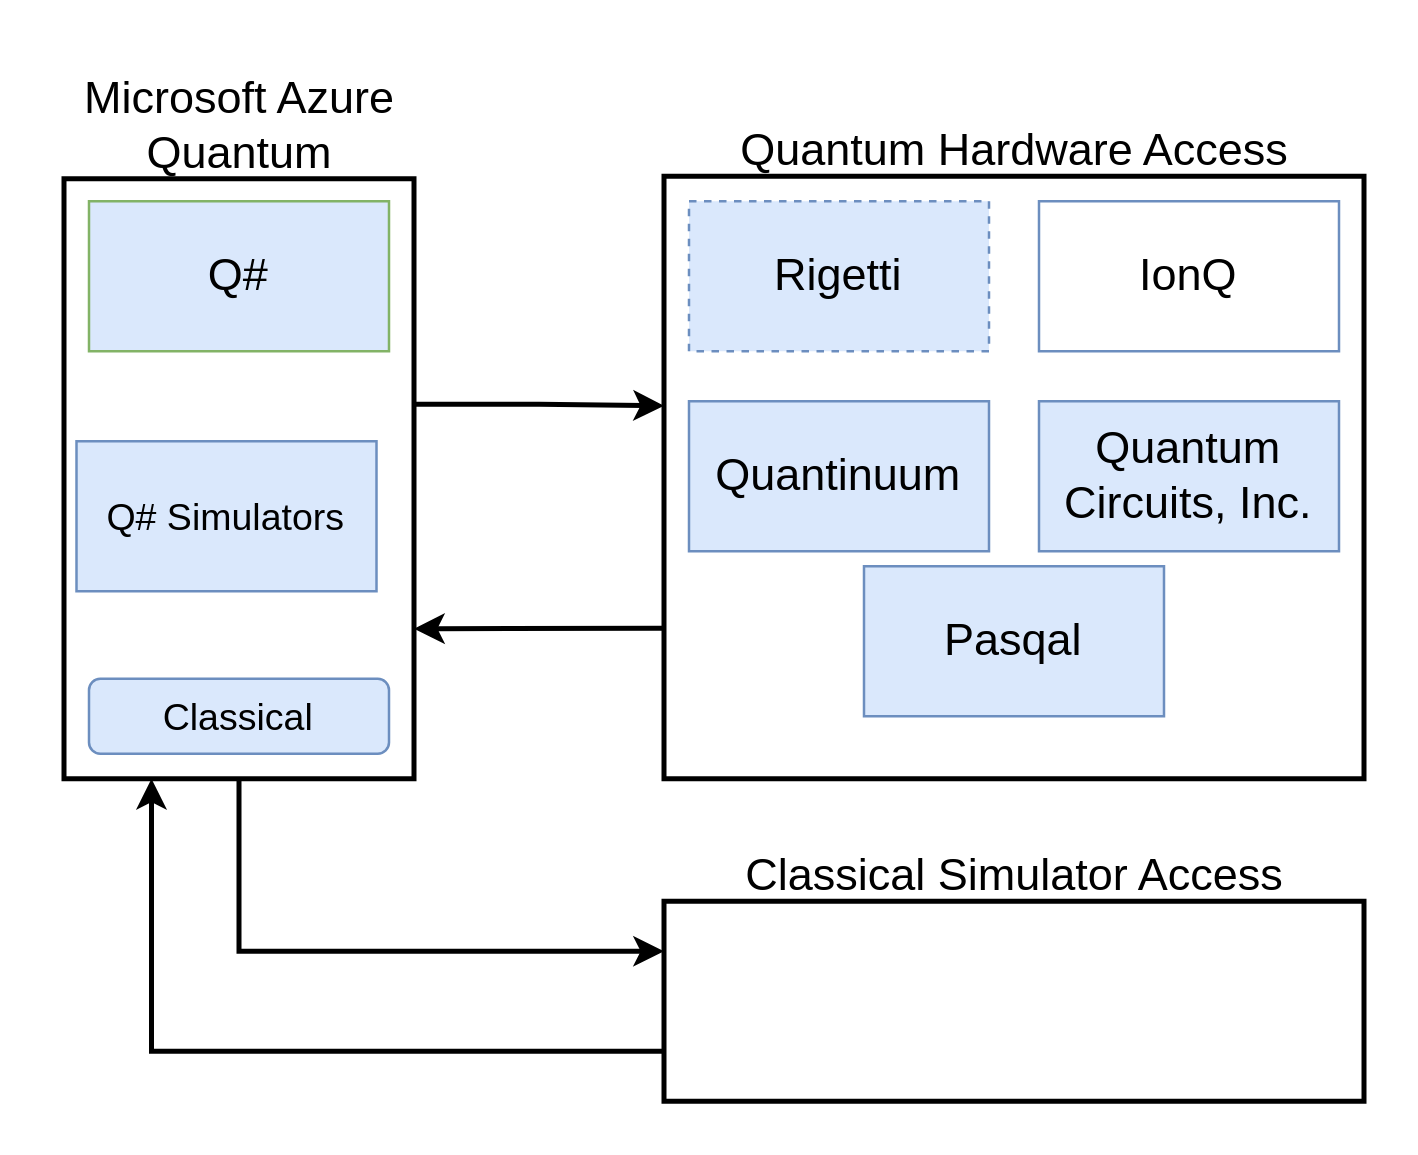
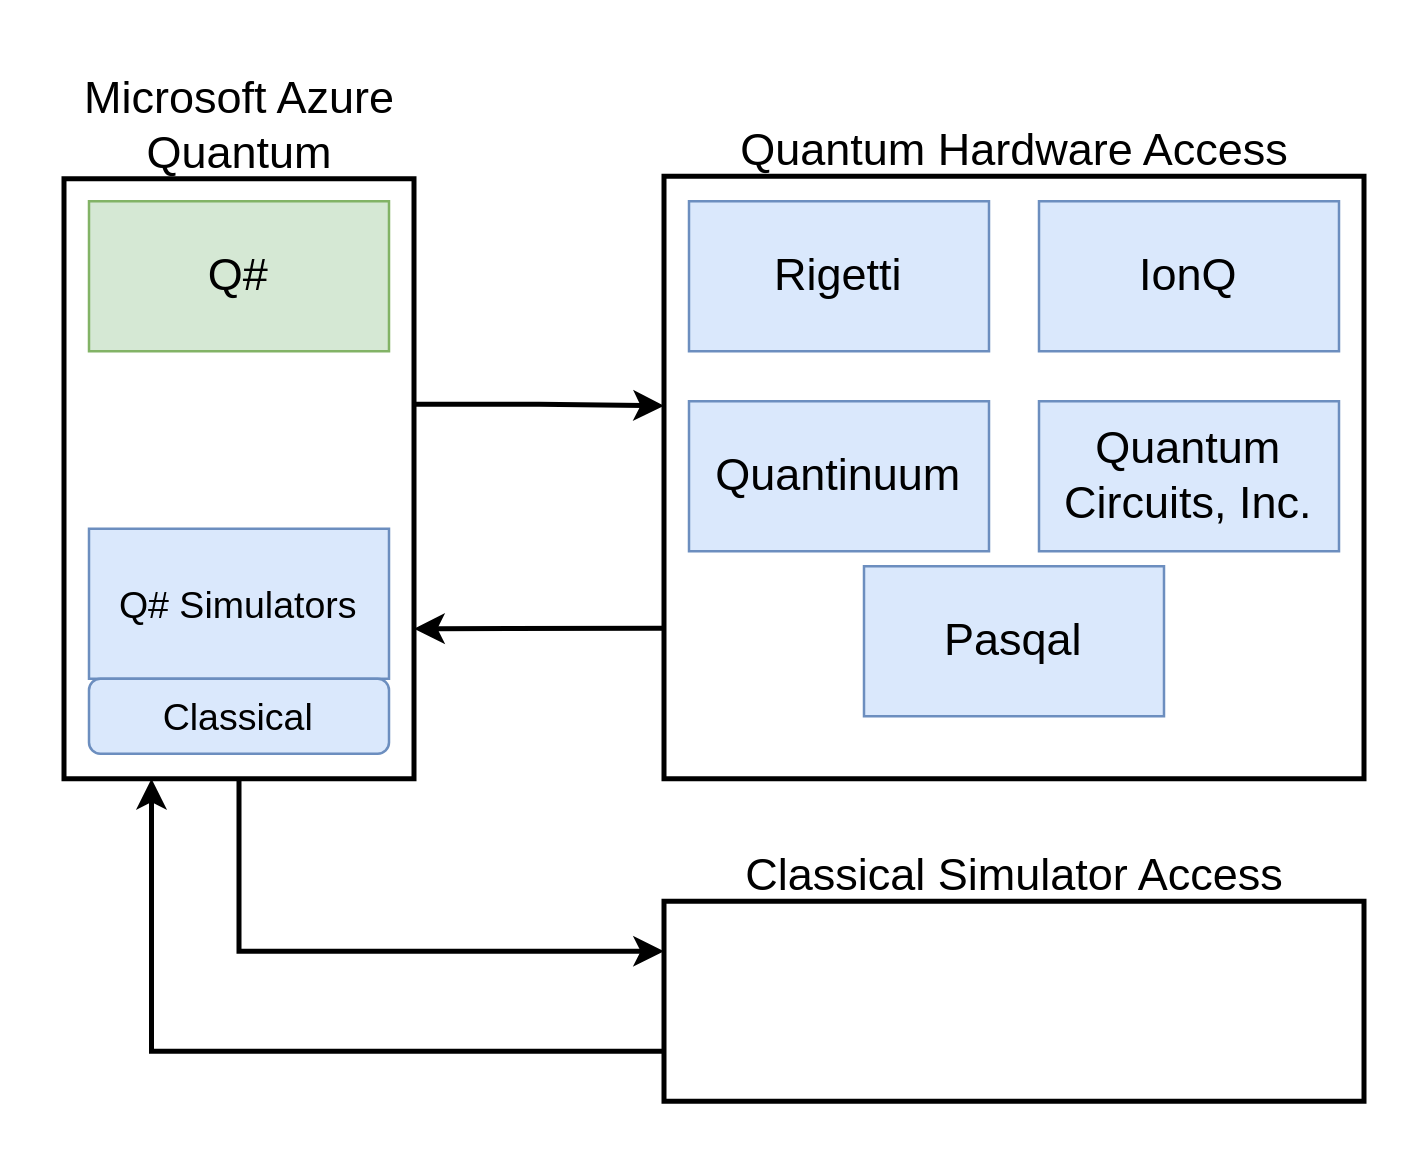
  <mxCell id="0" />
  <mxCell id="1" parent="0" />
  <mxCell id="2" value="&lt;span style=&quot;font-size: 18px;&quot;&gt;Quantum Hardware Access&lt;/span&gt;" style="text;html=1;align=center;verticalAlign=middle;resizable=0;points=[];autosize=1;strokeColor=none;fillColor=none;container=0;" parent="1" vertex="1"><mxGeometry x="285" y="40" width="240" height="40" as="geometry" /></mxCell>
  <mxCell id="3" value="" style="rounded=0;whiteSpace=wrap;html=1;fontSize=18;fillColor=none;strokeWidth=2;container=0;" parent="1" vertex="1"><mxGeometry x="265" y="70" width="280" height="241" as="geometry" /></mxCell>
  <mxCell id="4" value="&lt;font style=&quot;font-size: 18px;&quot;&gt;Quantum Circuits, Inc.&lt;/font&gt;" style="rounded=0;whiteSpace=wrap;html=1;fillColor=#dae8fc;strokeColor=#6c8ebf;container=0;" parent="1" vertex="1"><mxGeometry x="415" y="160" width="120" height="60" as="geometry" /></mxCell>
- <mxCell id="5" value="&lt;font style=&quot;font-size: 18px;&quot;&gt;IonQ&lt;/font&gt;" style="rounded=0;whiteSpace=wrap;html=1;fillColor=#ffffff;strokeColor=#6c8ebf;container=0;" parent="1" vertex="1"><mxGeometry x="415" y="80" width="120" height="60" as="geometry" /></mxCell>
- <mxCell id="6" value="&lt;font style=&quot;font-size: 18px;&quot;&gt;Rigetti&lt;/font&gt;" style="rounded=0;whiteSpace=wrap;html=1;fillColor=#dae8fc;strokeColor=#6c8ebf;container=0;dashed=1;" parent="1" vertex="1"><mxGeometry x="275" y="80" width="120" height="60" as="geometry" /></mxCell>
+ <mxCell id="5" value="&lt;font style=&quot;font-size: 18px;&quot;&gt;IonQ&lt;/font&gt;" style="rounded=0;whiteSpace=wrap;html=1;fillColor=#dae8fc;strokeColor=#6c8ebf;container=0;" parent="1" vertex="1"><mxGeometry x="415" y="80" width="120" height="60" as="geometry" /></mxCell>
+ <mxCell id="6" value="&lt;font style=&quot;font-size: 18px;&quot;&gt;Rigetti&lt;/font&gt;" style="rounded=0;whiteSpace=wrap;html=1;fillColor=#dae8fc;strokeColor=#6c8ebf;container=0;" parent="1" vertex="1"><mxGeometry x="275" y="80" width="120" height="60" as="geometry" /></mxCell>
  <mxCell id="7" value="&lt;font style=&quot;font-size: 18px;&quot;&gt;Quantinuum&lt;/font&gt;" style="rounded=0;whiteSpace=wrap;html=1;fillColor=#dae8fc;strokeColor=#6c8ebf;container=0;" parent="1" vertex="1"><mxGeometry x="275" y="160" width="120" height="60" as="geometry" /></mxCell>
  <mxCell id="8" value="" style="rounded=0;whiteSpace=wrap;html=1;fontSize=18;fillColor=none;strokeWidth=2;container=0;" parent="1" vertex="1"><mxGeometry x="265" y="360" width="280" height="80" as="geometry" /></mxCell>
  <mxCell id="9" value="&lt;font style=&quot;font-size: 18px;&quot;&gt;Classical Simulator Access&lt;/font&gt;" style="text;html=1;align=center;verticalAlign=middle;resizable=0;points=[];autosize=1;strokeColor=none;fillColor=none;container=0;" parent="1" vertex="1"><mxGeometry x="285" y="330" width="240" height="40" as="geometry" /></mxCell>
  <mxCell id="10" value="" style="rounded=0;whiteSpace=wrap;html=1;fontSize=18;fillColor=none;strokeWidth=2;container=0;" parent="1" vertex="1"><mxGeometry x="25" y="71" width="140" height="240" as="geometry" /></mxCell>
  <mxCell id="11" style="edgeStyle=orthogonalEdgeStyle;rounded=0;html=1;exitX=1.005;exitY=0.376;exitDx=0;exitDy=0;entryX=0;entryY=0.381;entryDx=0;entryDy=0;entryPerimeter=0;strokeWidth=2;fontSize=18;exitPerimeter=0;" parent="1" source="10" target="3" edge="1"><mxGeometry relative="1" as="geometry" /></mxCell>
  <mxCell id="12" style="rounded=0;html=1;exitX=0;exitY=0.75;exitDx=0;exitDy=0;entryX=1;entryY=0.75;entryDx=0;entryDy=0;strokeWidth=2;fontSize=18;" parent="1" source="3" target="10" edge="1"><mxGeometry relative="1" as="geometry" /></mxCell>
  <mxCell id="13" style="edgeStyle=orthogonalEdgeStyle;html=1;exitX=0;exitY=0.75;exitDx=0;exitDy=0;entryX=0.25;entryY=1;entryDx=0;entryDy=0;fontSize=18;rounded=0;strokeWidth=2;" parent="1" source="8" target="10" edge="1"><mxGeometry relative="1" as="geometry" /></mxCell>
  <mxCell id="14" style="edgeStyle=orthogonalEdgeStyle;rounded=0;html=1;exitX=0.5;exitY=1;exitDx=0;exitDy=0;entryX=0;entryY=0.25;entryDx=0;entryDy=0;strokeWidth=2;fontSize=18;" parent="1" source="10" target="8" edge="1"><mxGeometry relative="1" as="geometry" /></mxCell>
- <mxCell id="15" value="&lt;font style=&quot;font-size: 18px;&quot;&gt;Q#&lt;/font&gt;" style="rounded=0;whiteSpace=wrap;html=1;fillColor=#dae8fc;strokeColor=#82b366;container=0;" parent="1" vertex="1"><mxGeometry x="35" y="80" width="120" height="60" as="geometry" /></mxCell>
- <mxCell id="16" value="&lt;font style=&quot;font-size: 15px;&quot;&gt;Q# Simulators&lt;/font&gt;" style="rounded=0;whiteSpace=wrap;html=1;fillColor=#dae8fc;strokeColor=#6c8ebf;container=0;" parent="1" vertex="1"><mxGeometry x="30" y="176" width="120" height="60" as="geometry" /></mxCell>
+ <mxCell id="15" value="&lt;font style=&quot;font-size: 18px;&quot;&gt;Q#&lt;/font&gt;" style="rounded=0;whiteSpace=wrap;html=1;fillColor=#d5e8d4;strokeColor=#82b366;container=0;" parent="1" vertex="1"><mxGeometry x="35" y="80" width="120" height="60" as="geometry" /></mxCell>
+ <mxCell id="16" value="&lt;font style=&quot;font-size: 15px;&quot;&gt;Q# Simulators&lt;/font&gt;" style="rounded=0;whiteSpace=wrap;html=1;fillColor=#dae8fc;strokeColor=#6c8ebf;container=0;" parent="1" vertex="1"><mxGeometry x="35" y="211" width="120" height="60" as="geometry" /></mxCell>
  <mxCell id="17" value="&lt;font style=&quot;font-size: 15px;&quot;&gt;Classical&lt;/font&gt;" style="whiteSpace=wrap;html=1;fillColor=#dae8fc;strokeColor=#6c8ebf;container=0;rounded=1;" parent="1" vertex="1"><mxGeometry x="35" y="271" width="120" height="30" as="geometry" /></mxCell>
  <mxCell id="18" value="Microsoft Azure&lt;br&gt;Quantum" style="text;html=1;align=center;verticalAlign=middle;resizable=0;points=[];autosize=1;strokeColor=none;fillColor=none;fontSize=18;container=0;" parent="1" vertex="1"><mxGeometry x="20" y="20" width="150" height="60" as="geometry" /></mxCell>
  <mxCell id="19" value="&lt;font style=&quot;font-size: 18px;&quot;&gt;Pasqal&lt;/font&gt;" style="rounded=0;whiteSpace=wrap;html=1;fillColor=#dae8fc;strokeColor=#6c8ebf;container=0;" vertex="1" parent="1"><mxGeometry x="345" y="226" width="120" height="60" as="geometry" /></mxCell>
